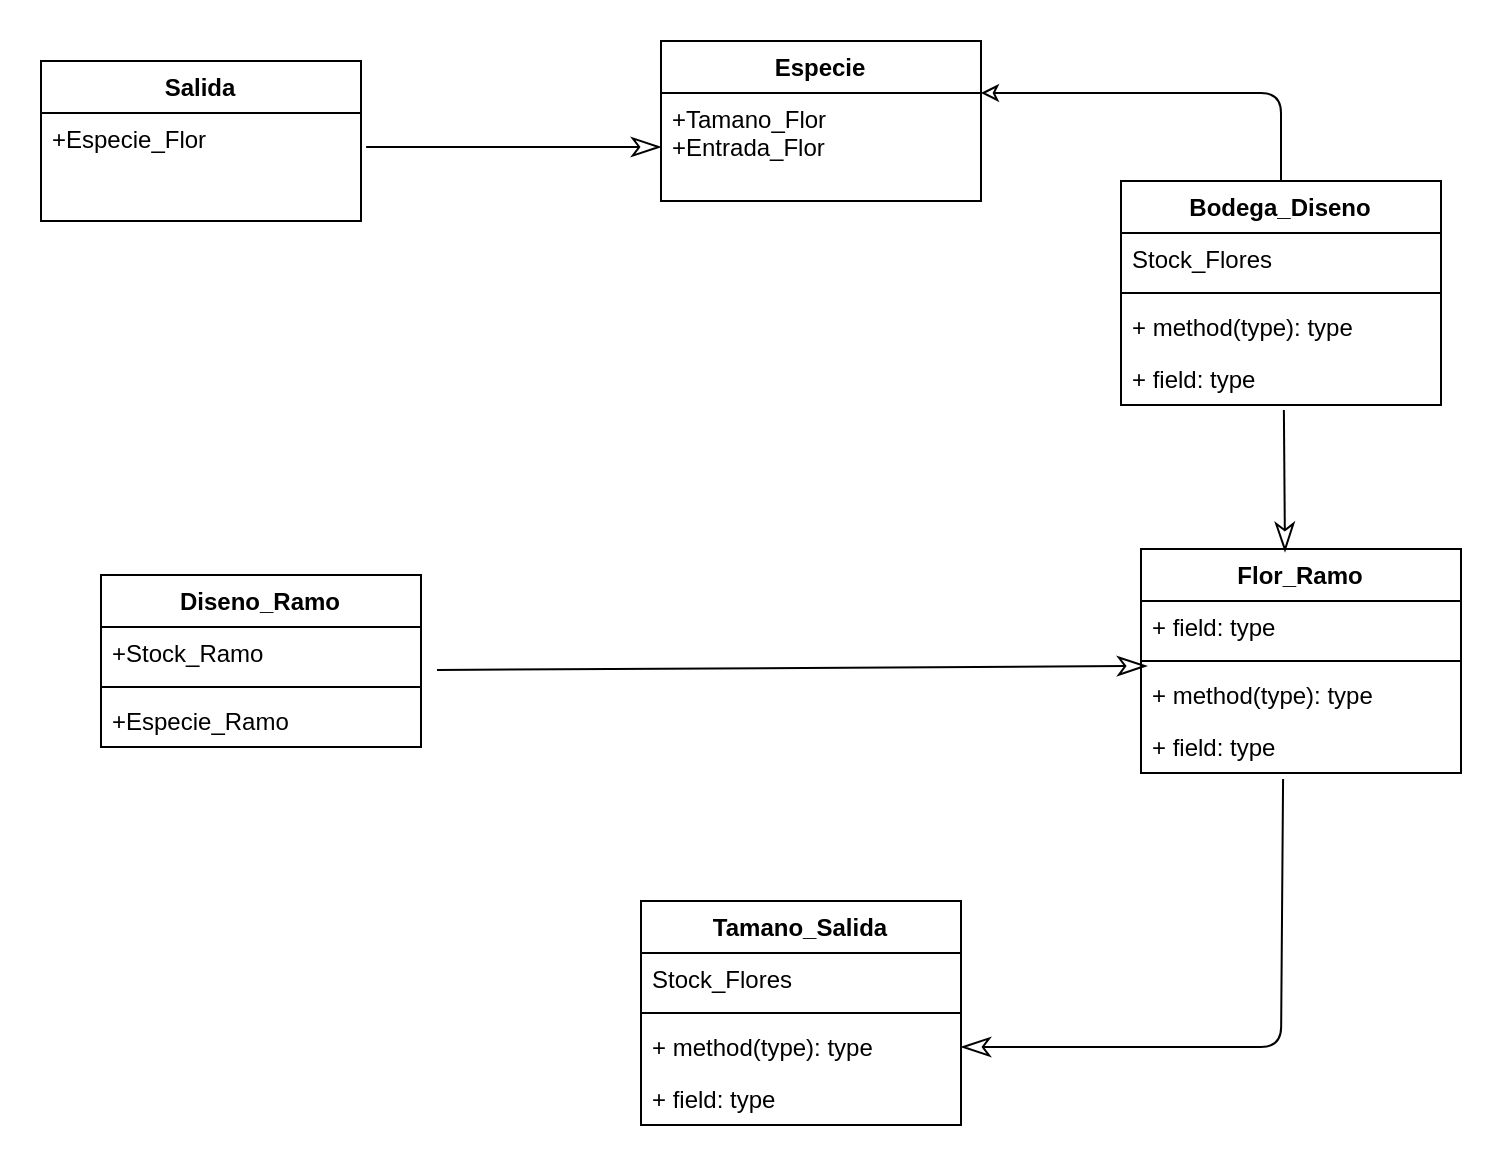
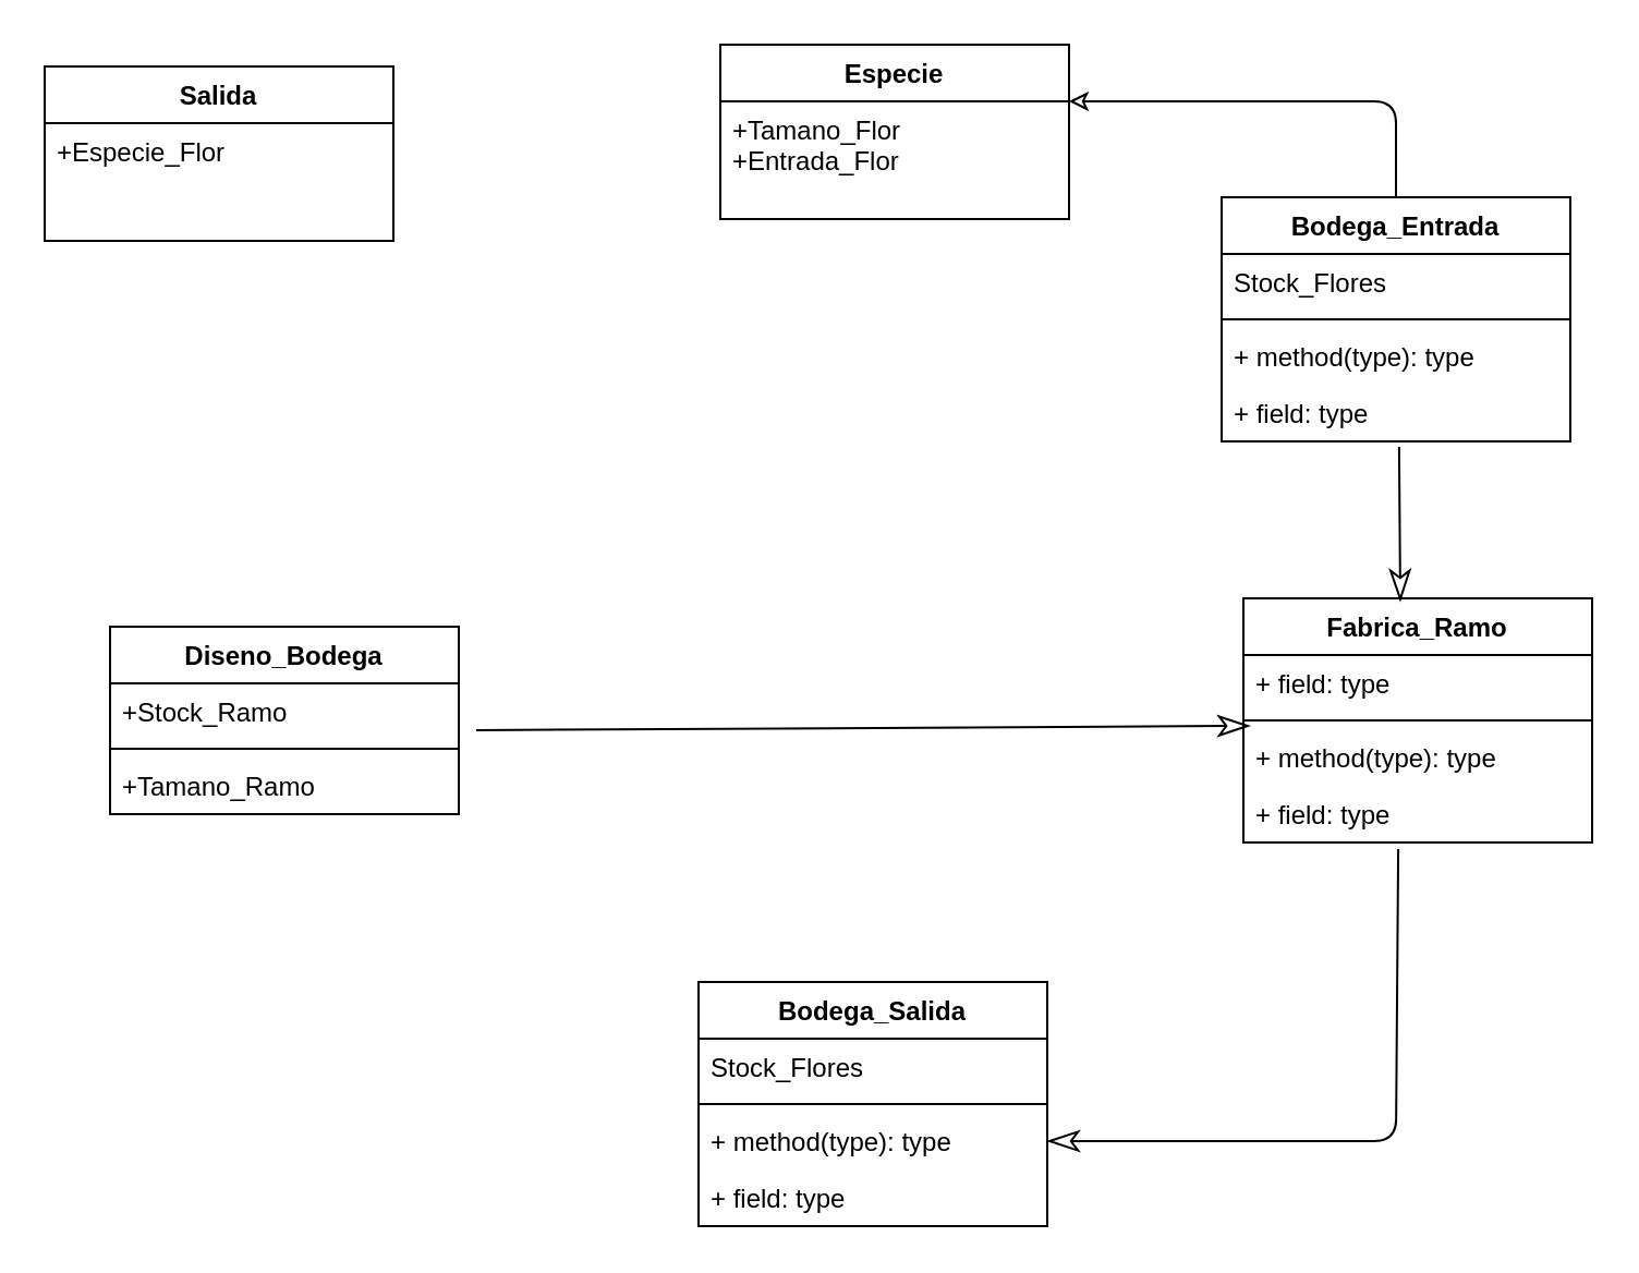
  <mxCell id="0" />
  <mxCell id="1" parent="0" />
  <mxCell id="2" value="Especie" style="swimlane;fontStyle=1;align=center;verticalAlign=top;childLayout=stackLayout;horizontal=1;startSize=26;horizontalStack=0;resizeParent=1;resizeParentMax=0;resizeLast=0;collapsible=1;marginBottom=0;" vertex="1" parent="1"><mxGeometry x="330" y="20" width="160" height="80" as="geometry" /></mxCell>
  <mxCell id="3" value="+Tamano_Flor&#10;+Entrada_Flor" style="text;strokeColor=none;fillColor=none;align=left;verticalAlign=top;spacingLeft=4;spacingRight=4;overflow=hidden;rotatable=0;points=[[0,0.5],[1,0.5]];portConstraint=eastwest;" vertex="1" parent="2"><mxGeometry y="26" width="160" height="54" as="geometry" /></mxCell>
- <mxCell id="4" value="Bodega_Diseno" style="swimlane;fontStyle=1;align=center;verticalAlign=top;childLayout=stackLayout;horizontal=1;startSize=26;horizontalStack=0;resizeParent=1;resizeParentMax=0;resizeLast=0;collapsible=1;marginBottom=0;" vertex="1" parent="1"><mxGeometry x="560" y="90" width="160" height="112" as="geometry" /></mxCell>
+ <mxCell id="4" value="Bodega_Entrada" style="swimlane;fontStyle=1;align=center;verticalAlign=top;childLayout=stackLayout;horizontal=1;startSize=26;horizontalStack=0;resizeParent=1;resizeParentMax=0;resizeLast=0;collapsible=1;marginBottom=0;" vertex="1" parent="1"><mxGeometry x="560" y="90" width="160" height="112" as="geometry" /></mxCell>
  <mxCell id="5" value="Stock_Flores" style="text;strokeColor=none;fillColor=none;align=left;verticalAlign=top;spacingLeft=4;spacingRight=4;overflow=hidden;rotatable=0;points=[[0,0.5],[1,0.5]];portConstraint=eastwest;" vertex="1" parent="4"><mxGeometry y="26" width="160" height="26" as="geometry" /></mxCell>
  <mxCell id="6" value="" style="line;strokeWidth=1;fillColor=none;align=left;verticalAlign=middle;spacingTop=-1;spacingLeft=3;spacingRight=3;rotatable=0;labelPosition=right;points=[];portConstraint=eastwest;" vertex="1" parent="4"><mxGeometry y="52" width="160" height="8" as="geometry" /></mxCell>
  <mxCell id="7" value="+ method(type): type" style="text;strokeColor=none;fillColor=none;align=left;verticalAlign=top;spacingLeft=4;spacingRight=4;overflow=hidden;rotatable=0;points=[[0,0.5],[1,0.5]];portConstraint=eastwest;" vertex="1" parent="4"><mxGeometry y="60" width="160" height="26" as="geometry" /></mxCell>
  <mxCell id="8" value="+ field: type" style="text;strokeColor=none;fillColor=none;align=left;verticalAlign=top;spacingLeft=4;spacingRight=4;overflow=hidden;rotatable=0;points=[[0,0.5],[1,0.5]];portConstraint=eastwest;" vertex="1" parent="4"><mxGeometry y="86" width="160" height="26" as="geometry" /></mxCell>
- <mxCell id="9" value="Diseno_Ramo" style="swimlane;fontStyle=1;align=center;verticalAlign=top;childLayout=stackLayout;horizontal=1;startSize=26;horizontalStack=0;resizeParent=1;resizeParentMax=0;resizeLast=0;collapsible=1;marginBottom=0;" vertex="1" parent="1"><mxGeometry x="50" y="287" width="160" height="86" as="geometry" /></mxCell>
+ <mxCell id="9" value="Diseno_Bodega" style="swimlane;fontStyle=1;align=center;verticalAlign=top;childLayout=stackLayout;horizontal=1;startSize=26;horizontalStack=0;resizeParent=1;resizeParentMax=0;resizeLast=0;collapsible=1;marginBottom=0;" vertex="1" parent="1"><mxGeometry x="50" y="287" width="160" height="86" as="geometry" /></mxCell>
  <mxCell id="10" value="+Stock_Ramo" style="text;strokeColor=none;fillColor=none;align=left;verticalAlign=top;spacingLeft=4;spacingRight=4;overflow=hidden;rotatable=0;points=[[0,0.5],[1,0.5]];portConstraint=eastwest;" vertex="1" parent="9"><mxGeometry y="26" width="160" height="26" as="geometry" /></mxCell>
  <mxCell id="11" value="" style="line;strokeWidth=1;fillColor=none;align=left;verticalAlign=middle;spacingTop=-1;spacingLeft=3;spacingRight=3;rotatable=0;labelPosition=right;points=[];portConstraint=eastwest;" vertex="1" parent="9"><mxGeometry y="52" width="160" height="8" as="geometry" /></mxCell>
- <mxCell id="12" value="+Especie_Ramo" style="text;strokeColor=none;fillColor=none;align=left;verticalAlign=top;spacingLeft=4;spacingRight=4;overflow=hidden;rotatable=0;points=[[0,0.5],[1,0.5]];portConstraint=eastwest;" vertex="1" parent="9"><mxGeometry y="60" width="160" height="26" as="geometry" /></mxCell>
- <mxCell id="13" value="Flor_Ramo" style="swimlane;fontStyle=1;align=center;verticalAlign=top;childLayout=stackLayout;horizontal=1;startSize=26;horizontalStack=0;resizeParent=1;resizeParentMax=0;resizeLast=0;collapsible=1;marginBottom=0;" vertex="1" parent="1"><mxGeometry x="570" y="274" width="160" height="112" as="geometry" /></mxCell>
+ <mxCell id="12" value="+Tamano_Ramo" style="text;strokeColor=none;fillColor=none;align=left;verticalAlign=top;spacingLeft=4;spacingRight=4;overflow=hidden;rotatable=0;points=[[0,0.5],[1,0.5]];portConstraint=eastwest;" vertex="1" parent="9"><mxGeometry y="60" width="160" height="26" as="geometry" /></mxCell>
+ <mxCell id="13" value="Fabrica_Ramo" style="swimlane;fontStyle=1;align=center;verticalAlign=top;childLayout=stackLayout;horizontal=1;startSize=26;horizontalStack=0;resizeParent=1;resizeParentMax=0;resizeLast=0;collapsible=1;marginBottom=0;" vertex="1" parent="1"><mxGeometry x="570" y="274" width="160" height="112" as="geometry" /></mxCell>
  <mxCell id="14" value="+ field: type" style="text;strokeColor=none;fillColor=none;align=left;verticalAlign=top;spacingLeft=4;spacingRight=4;overflow=hidden;rotatable=0;points=[[0,0.5],[1,0.5]];portConstraint=eastwest;" vertex="1" parent="13"><mxGeometry y="26" width="160" height="26" as="geometry" /></mxCell>
  <mxCell id="15" value="" style="line;strokeWidth=1;fillColor=none;align=left;verticalAlign=middle;spacingTop=-1;spacingLeft=3;spacingRight=3;rotatable=0;labelPosition=right;points=[];portConstraint=eastwest;" vertex="1" parent="13"><mxGeometry y="52" width="160" height="8" as="geometry" /></mxCell>
  <mxCell id="16" value="+ method(type): type" style="text;strokeColor=none;fillColor=none;align=left;verticalAlign=top;spacingLeft=4;spacingRight=4;overflow=hidden;rotatable=0;points=[[0,0.5],[1,0.5]];portConstraint=eastwest;" vertex="1" parent="13"><mxGeometry y="60" width="160" height="26" as="geometry" /></mxCell>
  <mxCell id="17" value="+ field: type" style="text;strokeColor=none;fillColor=none;align=left;verticalAlign=top;spacingLeft=4;spacingRight=4;overflow=hidden;rotatable=0;points=[[0,0.5],[1,0.5]];portConstraint=eastwest;" vertex="1" parent="13"><mxGeometry y="86" width="160" height="26" as="geometry" /></mxCell>
- <mxCell id="18" value="Tamano_Salida" style="swimlane;fontStyle=1;align=center;verticalAlign=top;childLayout=stackLayout;horizontal=1;startSize=26;horizontalStack=0;resizeParent=1;resizeParentMax=0;resizeLast=0;collapsible=1;marginBottom=0;" vertex="1" parent="1"><mxGeometry x="320" y="450" width="160" height="112" as="geometry" /></mxCell>
+ <mxCell id="18" value="Bodega_Salida" style="swimlane;fontStyle=1;align=center;verticalAlign=top;childLayout=stackLayout;horizontal=1;startSize=26;horizontalStack=0;resizeParent=1;resizeParentMax=0;resizeLast=0;collapsible=1;marginBottom=0;" vertex="1" parent="1"><mxGeometry x="320" y="450" width="160" height="112" as="geometry" /></mxCell>
  <mxCell id="19" value="Stock_Flores" style="text;strokeColor=none;fillColor=none;align=left;verticalAlign=top;spacingLeft=4;spacingRight=4;overflow=hidden;rotatable=0;points=[[0,0.5],[1,0.5]];portConstraint=eastwest;" vertex="1" parent="18"><mxGeometry y="26" width="160" height="26" as="geometry" /></mxCell>
  <mxCell id="20" value="" style="line;strokeWidth=1;fillColor=none;align=left;verticalAlign=middle;spacingTop=-1;spacingLeft=3;spacingRight=3;rotatable=0;labelPosition=right;points=[];portConstraint=eastwest;" vertex="1" parent="18"><mxGeometry y="52" width="160" height="8" as="geometry" /></mxCell>
  <mxCell id="21" value="+ method(type): type" style="text;strokeColor=none;fillColor=none;align=left;verticalAlign=top;spacingLeft=4;spacingRight=4;overflow=hidden;rotatable=0;points=[[0,0.5],[1,0.5]];portConstraint=eastwest;" vertex="1" parent="18"><mxGeometry y="60" width="160" height="26" as="geometry" /></mxCell>
  <mxCell id="22" value="+ field: type" style="text;strokeColor=none;fillColor=none;align=left;verticalAlign=top;spacingLeft=4;spacingRight=4;overflow=hidden;rotatable=0;points=[[0,0.5],[1,0.5]];portConstraint=eastwest;" vertex="1" parent="18"><mxGeometry y="86" width="160" height="26" as="geometry" /></mxCell>
  <mxCell id="23" value="Salida" style="swimlane;fontStyle=1;align=center;verticalAlign=top;childLayout=stackLayout;horizontal=1;startSize=26;horizontalStack=0;resizeParent=1;resizeParentMax=0;resizeLast=0;collapsible=1;marginBottom=0;" vertex="1" parent="1"><mxGeometry x="20" y="30" width="160" height="80" as="geometry" /></mxCell>
  <mxCell id="24" value="+Especie_Flor" style="text;strokeColor=none;fillColor=none;align=left;verticalAlign=top;spacingLeft=4;spacingRight=4;overflow=hidden;rotatable=0;points=[[0,0.5],[1,0.5]];portConstraint=eastwest;" vertex="1" parent="23"><mxGeometry y="26" width="160" height="54" as="geometry" /></mxCell>
- <mxCell id="25" value="" style="endArrow=classicThin;endFill=0;endSize=12;html=1;exitX=1.016;exitY=0.315;exitDx=0;exitDy=0;exitPerimeter=0;entryX=0;entryY=0.5;entryDx=0;entryDy=0;" edge="1" parent="1" source="24" target="3"><mxGeometry width="160" relative="1" as="geometry"><mxPoint x="340" y="210" as="sourcePoint" /><mxPoint x="500" y="210" as="targetPoint" /></mxGeometry></mxCell>
  <mxCell id="26" value="" style="endArrow=none;endFill=0;endSize=24;html=1;entryX=0.5;entryY=0;entryDx=0;entryDy=0;startArrow=classic;startFill=0;" edge="1" parent="1" target="4"><mxGeometry width="160" relative="1" as="geometry"><mxPoint x="490" y="46" as="sourcePoint" /><mxPoint x="500" y="210" as="targetPoint" /><Array as="points"><mxPoint x="640" y="46" /></Array></mxGeometry></mxCell>
  <mxCell id="27" value="" style="endArrow=classicThin;endFill=0;endSize=12;html=1;exitX=0.509;exitY=1.096;exitDx=0;exitDy=0;exitPerimeter=0;entryX=0.45;entryY=0.013;entryDx=0;entryDy=0;entryPerimeter=0;" edge="1" parent="1" source="8" target="13"><mxGeometry width="160" relative="1" as="geometry"><mxPoint x="580" y="230.01" as="sourcePoint" /><mxPoint x="727.44" y="230" as="targetPoint" /></mxGeometry></mxCell>
  <mxCell id="28" value="" style="endArrow=classicThin;endFill=0;endSize=12;html=1;exitX=1.05;exitY=0.827;exitDx=0;exitDy=0;exitPerimeter=0;entryX=0.019;entryY=1.25;entryDx=0;entryDy=0;entryPerimeter=0;" edge="1" parent="1" source="10" target="14"><mxGeometry width="160" relative="1" as="geometry"><mxPoint x="280" y="249.996" as="sourcePoint" /><mxPoint x="280.56" y="320.956" as="targetPoint" /></mxGeometry></mxCell>
  <mxCell id="29" value="" style="endArrow=classicThin;endFill=0;endSize=12;html=1;exitX=0.444;exitY=1.115;exitDx=0;exitDy=0;exitPerimeter=0;entryX=1;entryY=0.5;entryDx=0;entryDy=0;" edge="1" parent="1" source="17" target="21"><mxGeometry width="160" relative="1" as="geometry"><mxPoint x="228" y="344.502" as="sourcePoint" /><mxPoint x="583.04" y="342.5" as="targetPoint" /><Array as="points"><mxPoint x="640" y="523" /></Array></mxGeometry></mxCell>
